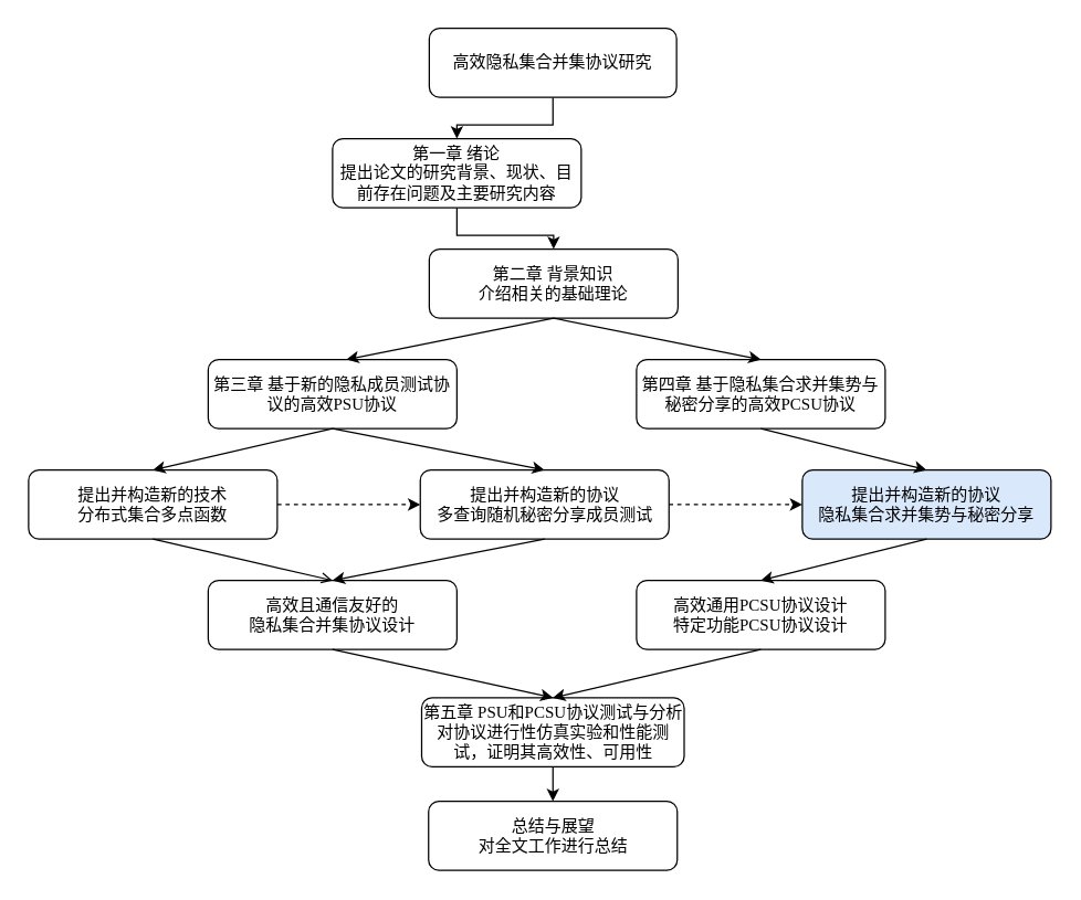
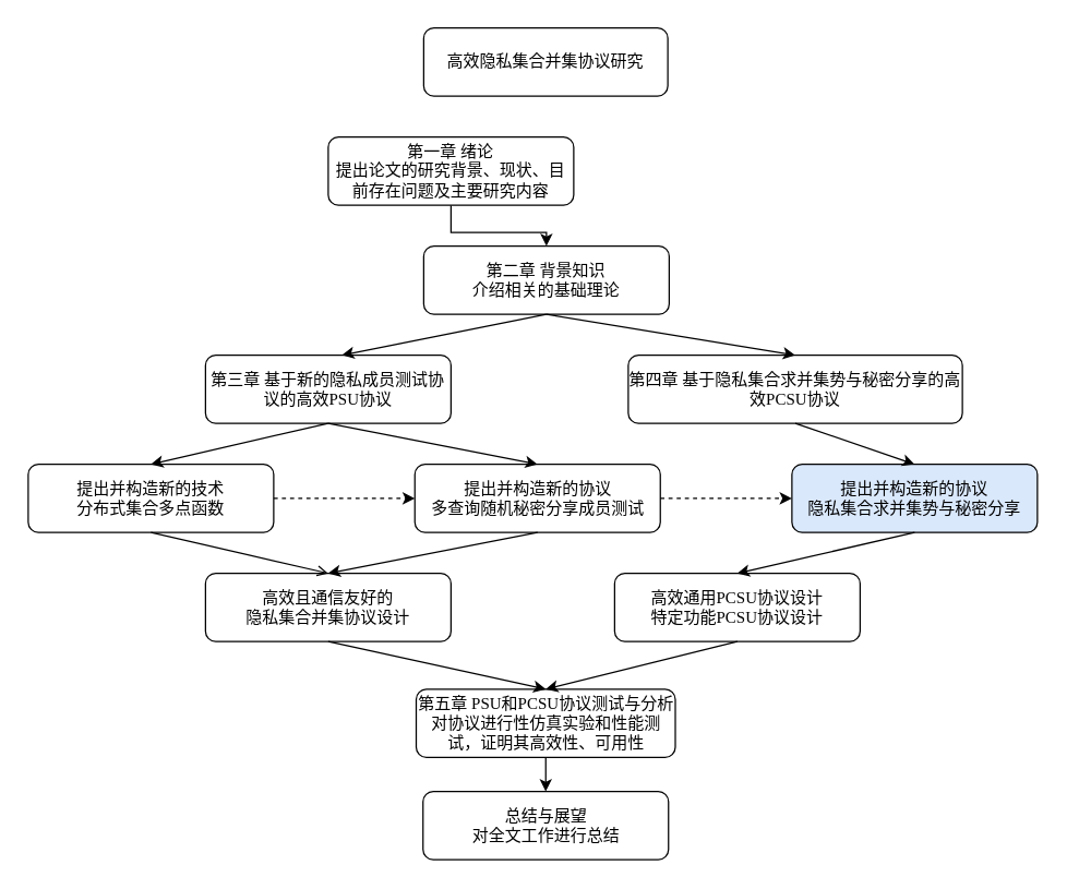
  <mxCell id="0" />
  <mxCell id="1" parent="0" />
- <mxCell id="2" value="" style="edgeStyle=orthogonalEdgeStyle;rounded=0;orthogonalLoop=1;jettySize=auto;html=1;" parent="1" source="3" target="5" edge="1"><mxGeometry relative="1" as="geometry" /></mxCell>
  <mxCell id="3" value="&lt;span style=&quot;font-family: 华文宋体;&quot;&gt;高效隐私集合并集协议研究&lt;/span&gt;" style="rounded=1;whiteSpace=wrap;html=1;" parent="1" vertex="1"><mxGeometry x="310" y="20" width="179" height="50" as="geometry" /></mxCell>
  <mxCell id="4" value="" style="edgeStyle=orthogonalEdgeStyle;rounded=0;orthogonalLoop=1;jettySize=auto;html=1;" parent="1" source="5" target="6" edge="1"><mxGeometry relative="1" as="geometry" /></mxCell>
  <mxCell id="5" value="&lt;font face=&quot;华文宋体&quot;&gt;第一章 绪论&lt;/font&gt;&lt;div&gt;&lt;font face=&quot;华文宋体&quot;&gt;提出论文的研究背景、现状、目前存在问题及主要研究内容&lt;/font&gt;&lt;/div&gt;" style="rounded=1;whiteSpace=wrap;html=1;" parent="1" vertex="1"><mxGeometry x="240" y="100" width="180" height="50" as="geometry" /></mxCell>
  <mxCell id="6" value="&lt;font face=&quot;华文宋体&quot;&gt;第二章 背景知识&lt;/font&gt;&lt;div&gt;&lt;font face=&quot;华文宋体&quot;&gt;介绍相关的基础理论&lt;/font&gt;&lt;/div&gt;" style="rounded=1;whiteSpace=wrap;html=1;" parent="1" vertex="1"><mxGeometry x="310" y="180" width="180" height="50" as="geometry" /></mxCell>
  <mxCell id="7" value="&lt;div style=&quot;&quot;&gt;&lt;span style=&quot;font-family: 华文宋体;&quot;&gt;第三章 基于新的隐私成员测试协议的高效PSU协议&lt;/span&gt;&lt;/div&gt;&lt;span style=&quot;font-family: -webkit-standard; font-size: medium; text-align: start;&quot;&gt;&lt;/span&gt;" style="rounded=1;whiteSpace=wrap;html=1;" parent="1" vertex="1"><mxGeometry x="150" y="260" width="180" height="50" as="geometry" /></mxCell>
- <mxCell id="8" value="&lt;div style=&quot;&quot;&gt;&lt;span style=&quot;font-family: 华文宋体;&quot;&gt;第四章 基于隐私集合求并集势与秘密分享的高效PCSU协议&lt;/span&gt;&lt;/div&gt;&lt;span style=&quot;font-family: -webkit-standard; font-size: medium; text-align: start;&quot;&gt;&lt;/span&gt;" style="rounded=1;whiteSpace=wrap;html=1;" parent="1" vertex="1"><mxGeometry x="460" y="260" width="180" height="50" as="geometry" /></mxCell>
+ <mxCell id="8" value="&lt;div style=&quot;&quot;&gt;&lt;span style=&quot;font-family: 华文宋体;&quot;&gt;第四章 基于隐私集合求并集势与秘密分享的高效PCSU协议&lt;/span&gt;&lt;/div&gt;&lt;span style=&quot;font-family: -webkit-standard; font-size: medium; text-align: start;&quot;&gt;&lt;/span&gt;" style="rounded=1;whiteSpace=wrap;html=1;" parent="1" vertex="1"><mxGeometry x="460" y="260" width="245" height="50" as="geometry" /></mxCell>
  <mxCell id="9" value="&lt;div&gt;&lt;font face=&quot;华文宋体&quot;&gt;提出并构造新的协议&lt;/font&gt;&lt;/div&gt;&lt;div&gt;&lt;font face=&quot;华文宋体&quot;&gt;隐私集合求并集势与秘密分享&lt;/font&gt;&lt;/div&gt;" style="rounded=1;whiteSpace=wrap;html=1;fillColor=#dae8fc;" parent="1" vertex="1"><mxGeometry x="580" y="340" width="180" height="50" as="geometry" /></mxCell>
  <mxCell id="10" value="" style="edgeStyle=orthogonalEdgeStyle;rounded=0;orthogonalLoop=1;jettySize=auto;html=1;" parent="1" source="11" target="28" edge="1"><mxGeometry relative="1" as="geometry" /></mxCell>
  <mxCell id="11" value="&lt;div style=&quot;&quot;&gt;&lt;span style=&quot;font-family: 华文宋体;&quot;&gt;第五章 PSU和PCSU协议&lt;/span&gt;&lt;span style=&quot;font-family: 华文宋体;&quot;&gt;测试与分析&lt;/span&gt;&lt;/div&gt;&lt;div style=&quot;&quot;&gt;&lt;font face=&quot;华文宋体&quot;&gt;对协议进行性仿真实验和性能测试，证明其高效性、可用性&lt;/font&gt;&lt;/div&gt;&lt;span style=&quot;font-family: -webkit-standard; font-size: medium; text-align: start;&quot;&gt;&lt;/span&gt;" style="rounded=1;whiteSpace=wrap;html=1;" parent="1" vertex="1"><mxGeometry x="304.5" y="505" width="190" height="50" as="geometry" /></mxCell>
  <mxCell id="12" value="" style="endArrow=classic;html=1;rounded=0;exitX=0.5;exitY=1;exitDx=0;exitDy=0;entryX=0.5;entryY=0;entryDx=0;entryDy=0;" parent="1" source="6" edge="1"><mxGeometry width="50" height="50" relative="1" as="geometry"><mxPoint x="290" y="250" as="sourcePoint" /><mxPoint x="250" y="260" as="targetPoint" /></mxGeometry></mxCell>
  <mxCell id="13" value="&lt;div style=&quot;&quot;&gt;&lt;font face=&quot;华文宋体&quot;&gt;提出并构造新的技术&lt;/font&gt;&lt;/div&gt;&lt;div style=&quot;&quot;&gt;&lt;font face=&quot;华文宋体&quot;&gt;分布式集合多点函数&lt;/font&gt;&lt;/div&gt;&lt;span style=&quot;font-family: -webkit-standard; font-size: medium; text-align: start;&quot;&gt;&lt;/span&gt;" style="rounded=1;whiteSpace=wrap;html=1;" parent="1" vertex="1"><mxGeometry x="20" y="340" width="180" height="50" as="geometry" /></mxCell>
  <mxCell id="14" value="&lt;div style=&quot;&quot;&gt;&lt;font face=&quot;华文宋体&quot;&gt;提出并构造新的协议&lt;/font&gt;&lt;/div&gt;&lt;div style=&quot;&quot;&gt;&lt;font face=&quot;华文宋体&quot;&gt;多查询随机秘密分享成员测试&lt;/font&gt;&lt;/div&gt;&lt;span style=&quot;font-family: -webkit-standard; font-size: medium; text-align: start;&quot;&gt;&lt;/span&gt;" style="rounded=1;whiteSpace=wrap;html=1;" parent="1" vertex="1"><mxGeometry x="303.5" y="340" width="180" height="50" as="geometry" /></mxCell>
  <mxCell id="15" value="" style="endArrow=classic;html=1;rounded=0;exitX=0.5;exitY=1;exitDx=0;exitDy=0;entryX=0.5;entryY=0;entryDx=0;entryDy=0;" parent="1" source="7" target="13" edge="1"><mxGeometry width="50" height="50" relative="1" as="geometry"><mxPoint x="410" y="340" as="sourcePoint" /><mxPoint x="460" y="290" as="targetPoint" /></mxGeometry></mxCell>
  <mxCell id="16" value="" style="endArrow=classic;html=1;rounded=0;exitX=0.5;exitY=1;exitDx=0;exitDy=0;entryX=0.5;entryY=0;entryDx=0;entryDy=0;" parent="1" source="7" target="14" edge="1"><mxGeometry width="50" height="50" relative="1" as="geometry"><mxPoint x="410" y="340" as="sourcePoint" /><mxPoint x="460" y="290" as="targetPoint" /></mxGeometry></mxCell>
  <mxCell id="17" value="" style="endArrow=classic;html=1;rounded=0;exitX=0.5;exitY=1;exitDx=0;exitDy=0;entryX=0.5;entryY=0;entryDx=0;entryDy=0;" parent="1" source="8" target="9" edge="1"><mxGeometry width="50" height="50" relative="1" as="geometry"><mxPoint x="410" y="340" as="sourcePoint" /><mxPoint x="460" y="290" as="targetPoint" /></mxGeometry></mxCell>
  <mxCell id="18" value="" style="endArrow=classic;html=1;rounded=0;exitX=1;exitY=0.5;exitDx=0;exitDy=0;entryX=0;entryY=0.5;entryDx=0;entryDy=0;dashed=1;" parent="1" source="13" target="14" edge="1"><mxGeometry width="50" height="50" relative="1" as="geometry"><mxPoint x="410" y="340" as="sourcePoint" /><mxPoint x="460" y="290" as="targetPoint" /></mxGeometry></mxCell>
  <mxCell id="19" value="" style="endArrow=classic;html=1;rounded=0;exitX=1;exitY=0.5;exitDx=0;exitDy=0;entryX=0;entryY=0.5;entryDx=0;entryDy=0;dashed=1;" parent="1" source="14" target="9" edge="1"><mxGeometry width="50" height="50" relative="1" as="geometry"><mxPoint x="410" y="340" as="sourcePoint" /><mxPoint x="460" y="290" as="targetPoint" /></mxGeometry></mxCell>
  <mxCell id="20" value="&lt;div style=&quot;&quot;&gt;&lt;font face=&quot;华文宋体&quot;&gt;高效且通信友好的&lt;/font&gt;&lt;/div&gt;&lt;div style=&quot;&quot;&gt;&lt;font face=&quot;华文宋体&quot;&gt;隐私集合并集协议设计&lt;/font&gt;&lt;/div&gt;&lt;span style=&quot;font-family: -webkit-standard; font-size: medium; text-align: start;&quot;&gt;&lt;/span&gt;" style="rounded=1;whiteSpace=wrap;html=1;" parent="1" vertex="1"><mxGeometry x="150" y="420" width="180" height="50" as="geometry" /></mxCell>
- <mxCell id="21" value="&lt;div style=&quot;&quot;&gt;&lt;font face=&quot;华文宋体&quot;&gt;高效通用PCSU协议设计&lt;/font&gt;&lt;/div&gt;&lt;div style=&quot;&quot;&gt;&lt;font face=&quot;华文宋体&quot;&gt;特定功能PCSU协议设计&lt;/font&gt;&lt;/div&gt;&lt;span style=&quot;font-family: -webkit-standard; font-size: medium; text-align: start;&quot;&gt;&lt;/span&gt;" style="rounded=1;whiteSpace=wrap;html=1;" parent="1" vertex="1"><mxGeometry x="460" y="420" width="180" height="50" as="geometry" /></mxCell>
+ <mxCell id="21" value="&lt;div style=&quot;&quot;&gt;&lt;font face=&quot;华文宋体&quot;&gt;高效通用PCSU协议设计&lt;/font&gt;&lt;/div&gt;&lt;div style=&quot;&quot;&gt;&lt;font face=&quot;华文宋体&quot;&gt;特定功能PCSU协议设计&lt;/font&gt;&lt;/div&gt;&lt;span style=&quot;font-family: -webkit-standard; font-size: medium; text-align: start;&quot;&gt;&lt;/span&gt;" style="rounded=1;whiteSpace=wrap;html=1;" parent="1" vertex="1"><mxGeometry x="450" y="420" width="180" height="50" as="geometry" /></mxCell>
  <mxCell id="22" value="" style="endArrow=open;html=1;rounded=0;exitX=0.5;exitY=1;exitDx=0;exitDy=0;entryX=0.5;entryY=0;entryDx=0;entryDy=0;" parent="1" source="13" target="20" edge="1"><mxGeometry width="50" height="50" relative="1" as="geometry"><mxPoint x="360" y="320" as="sourcePoint" /><mxPoint x="410" y="270" as="targetPoint" /></mxGeometry></mxCell>
  <mxCell id="23" value="" style="endArrow=classic;html=1;rounded=0;exitX=0.5;exitY=1;exitDx=0;exitDy=0;entryX=0.5;entryY=0;entryDx=0;entryDy=0;" parent="1" source="14" target="20" edge="1"><mxGeometry width="50" height="50" relative="1" as="geometry"><mxPoint x="360" y="320" as="sourcePoint" /><mxPoint x="410" y="270" as="targetPoint" /></mxGeometry></mxCell>
  <mxCell id="24" value="" style="endArrow=classic;html=1;rounded=0;exitX=0.5;exitY=1;exitDx=0;exitDy=0;entryX=0.5;entryY=0;entryDx=0;entryDy=0;" parent="1" source="9" target="21" edge="1"><mxGeometry width="50" height="50" relative="1" as="geometry"><mxPoint x="360" y="320" as="sourcePoint" /><mxPoint x="410" y="270" as="targetPoint" /></mxGeometry></mxCell>
  <mxCell id="25" value="" style="endArrow=classic;html=1;rounded=0;entryX=0.5;entryY=0;entryDx=0;entryDy=0;" parent="1" target="8" edge="1"><mxGeometry width="50" height="50" relative="1" as="geometry"><mxPoint x="400" y="230" as="sourcePoint" /><mxPoint x="410" y="270" as="targetPoint" /></mxGeometry></mxCell>
  <mxCell id="26" value="" style="endArrow=classic;html=1;rounded=0;exitX=0.5;exitY=1;exitDx=0;exitDy=0;entryX=0.5;entryY=0;entryDx=0;entryDy=0;" parent="1" source="20" target="11" edge="1"><mxGeometry width="50" height="50" relative="1" as="geometry"><mxPoint x="360" y="380" as="sourcePoint" /><mxPoint x="410" y="330" as="targetPoint" /></mxGeometry></mxCell>
  <mxCell id="27" value="" style="endArrow=classic;html=1;rounded=0;exitX=0.5;exitY=1;exitDx=0;exitDy=0;entryX=0.5;entryY=0;entryDx=0;entryDy=0;" parent="1" source="21" target="11" edge="1"><mxGeometry width="50" height="50" relative="1" as="geometry"><mxPoint x="250" y="480" as="sourcePoint" /><mxPoint x="400" y="500" as="targetPoint" /></mxGeometry></mxCell>
  <mxCell id="28" value="&lt;div style=&quot;&quot;&gt;&lt;font face=&quot;华文宋体&quot;&gt;总结与展望&lt;/font&gt;&lt;/div&gt;&lt;div style=&quot;&quot;&gt;&lt;font face=&quot;华文宋体&quot;&gt;对全文工作进行总结&lt;/font&gt;&lt;/div&gt;&lt;span style=&quot;font-family: -webkit-standard; font-size: medium; text-align: start;&quot;&gt;&lt;/span&gt;" style="rounded=1;whiteSpace=wrap;html=1;" parent="1" vertex="1"><mxGeometry x="309.5" y="580" width="180" height="50" as="geometry" /></mxCell>
